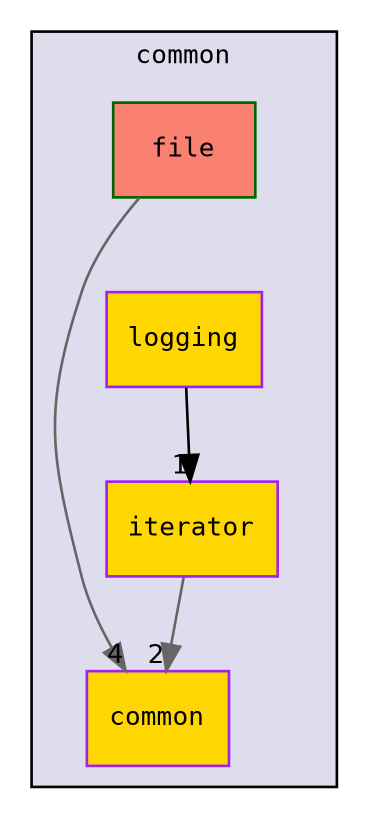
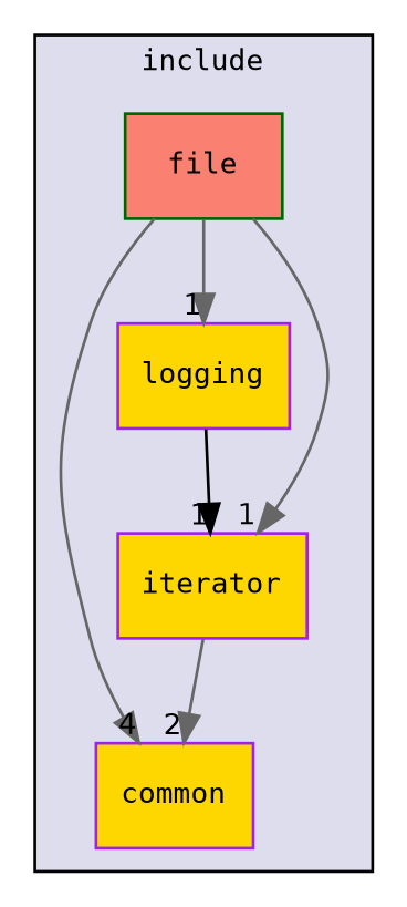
  digraph {
    compound=true
    fontname="DejaVu Sans Mono"
    node [color=purple fillcolor=gold fontname="DejaVu Sans Mono" fontsize=10 shape=box style=filled]
    edge [color=gray40 fontname="DejaVu Sans Mono" headlabel=1 labeldistance=1.5 labelfontname=Helvetica labelfontsize=10]
    n1 [label=common]
    n2 [label=logging]
    n3 [label=iterator]
    n4 [color=darkgreen fillcolor=salmon label=file pencolor=black]
    subgraph cluster_1 {
      bgcolor="#ddddee"
      fontsize=10
-     label=common
+     label=include
      pencolor=black
      n1
      n2
      n3
      n4
    }
    n2 -> n3 [color=black]
    n3 -> n1 [headlabel=2]
    n4 -> n1 [headlabel=4]
+   n4 -> n2
+   n4 -> n3
  }
